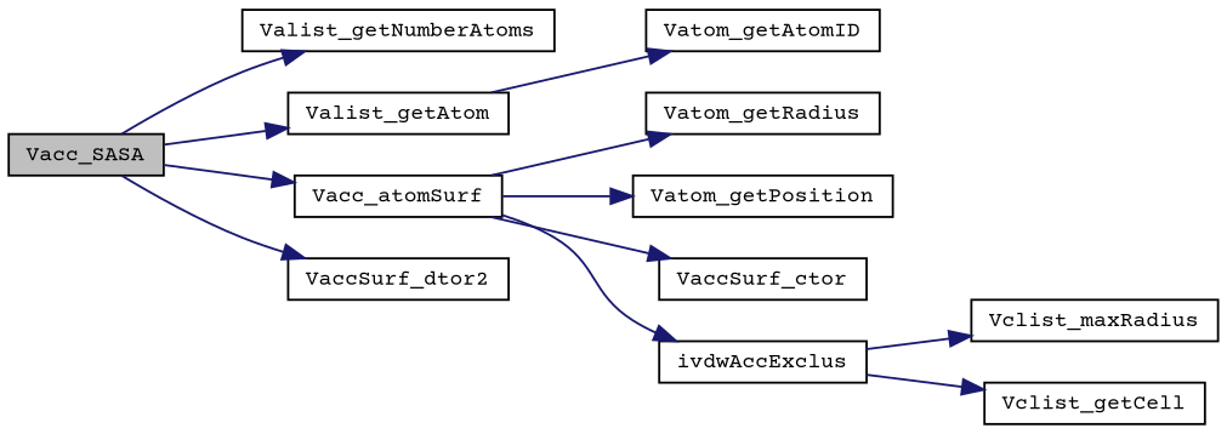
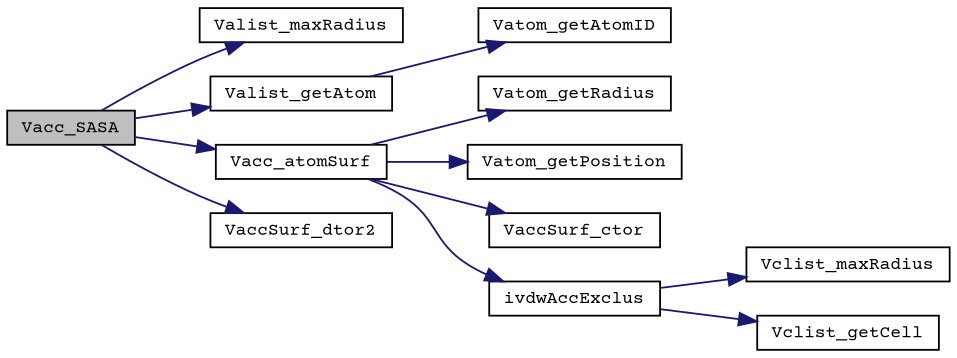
  digraph {
    fontname="Courier Prime"
    rankdir=LR
    node [color=black fillcolor=white fontname="Courier Prime" fontsize=10 shape=record style=filled]
    edge [color=midnightblue fontname="Courier Prime" fontsize=10 labelfontname=FreeSans labelfontsize=10 style=solid]
    n1 [fillcolor=grey75 fontcolor=black height=0.2 label=Vacc_SASA width=0.4]
-   n2 [height=0.2 label=Valist_getNumberAtoms width=0.4]
+   n2 [height=0.2 label=Valist_maxRadius width=0.4]
    n3 [height=0.2 label=Valist_getAtom width=0.4]
    n4 [height=0.2 label=Vacc_atomSurf width=0.4]
    n5 [height=0.2 label=VaccSurf_dtor2 width=0.4]
    n6 [height=0.2 label=Vatom_getAtomID width=0.4]
    n7 [height=0.2 label=Vatom_getRadius width=0.4]
    n8 [height=0.2 label=Vatom_getPosition width=0.4]
    n9 [height=0.2 label=VaccSurf_ctor width=0.4]
    n10 [height=0.2 label=ivdwAccExclus width=0.4]
    n11 [height=0.2 label=Vclist_maxRadius width=0.4]
    n12 [height=0.2 label=Vclist_getCell width=0.4]
    n1 -> n2
    n1 -> n3
    n1 -> n4
    n1 -> n5
    n3 -> n6
    n4 -> n7
    n4 -> n8
    n4 -> n9
    n4 -> n10
    n10 -> n11
    n10 -> n12
  }
